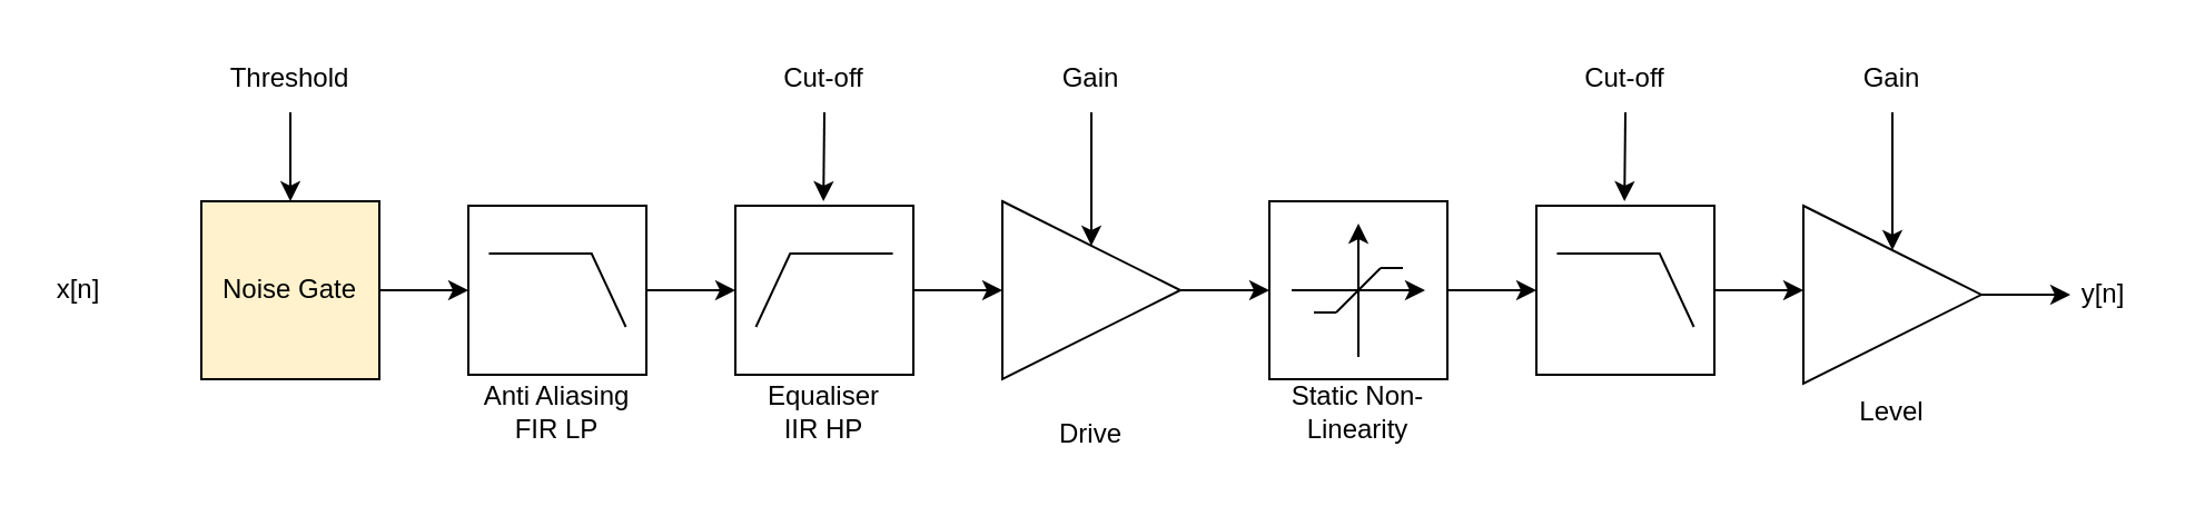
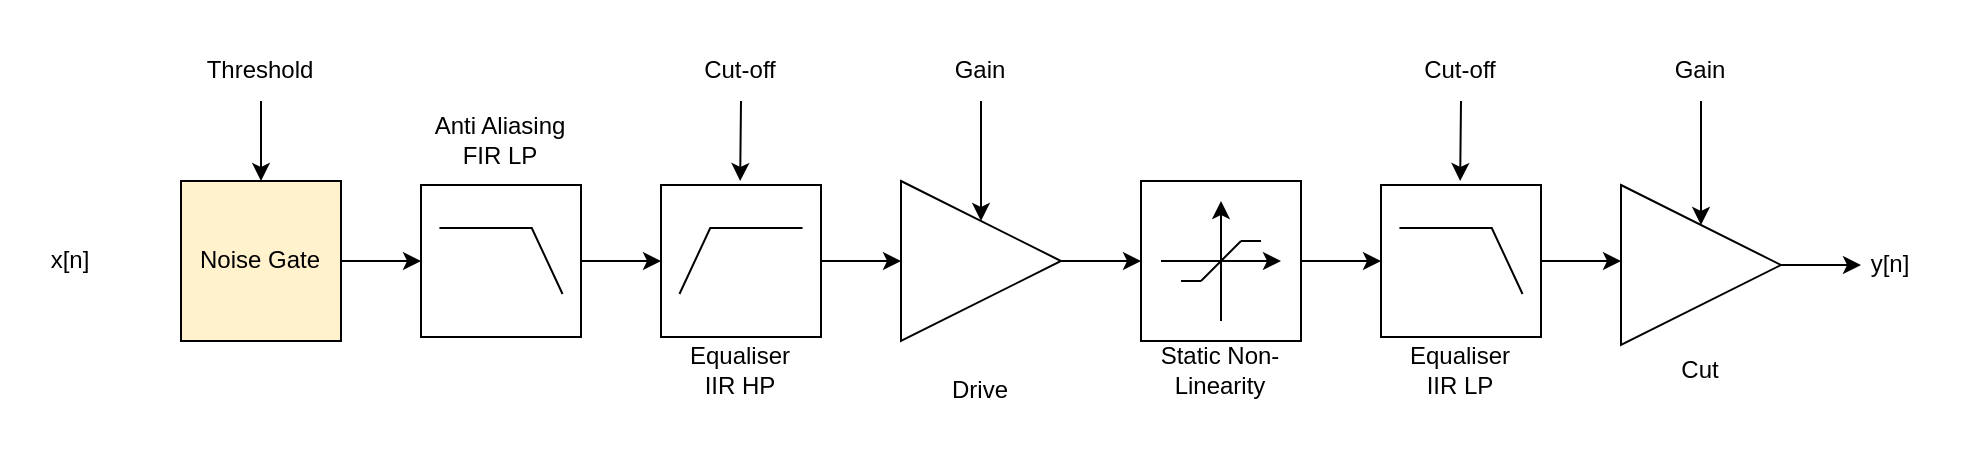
  <mxCell id="0" />
  <mxCell id="1" parent="0" />
  <mxCell id="2" value="" style="verticalLabelPosition=bottom;shadow=0;dashed=0;align=center;html=1;verticalAlign=top;shape=mxgraph.electrical.logic_gates.lowpass_filter;" vertex="1" parent="1"><mxGeometry x="210" y="92" width="80" height="76" as="geometry" /></mxCell>
  <mxCell id="3" style="edgeStyle=orthogonalEdgeStyle;rounded=0;orthogonalLoop=1;jettySize=auto;html=1;entryX=0;entryY=0.5;entryDx=0;entryDy=0;" edge="1" parent="1" source="4" target="9"><mxGeometry relative="1" as="geometry" /></mxCell>
  <mxCell id="4" value="" style="verticalLabelPosition=bottom;shadow=0;dashed=0;align=center;html=1;verticalAlign=top;shape=mxgraph.electrical.logic_gates.highpass_filter;" vertex="1" parent="1"><mxGeometry x="330" y="92" width="80" height="76" as="geometry" /></mxCell>
  <mxCell id="5" style="edgeStyle=orthogonalEdgeStyle;rounded=0;orthogonalLoop=1;jettySize=auto;html=1;" edge="1" parent="1" source="6"><mxGeometry relative="1" as="geometry"><mxPoint x="810" y="130" as="targetPoint" /></mxGeometry></mxCell>
  <mxCell id="6" value="" style="verticalLabelPosition=bottom;shadow=0;dashed=0;align=center;html=1;verticalAlign=top;shape=mxgraph.electrical.logic_gates.lowpass_filter;" vertex="1" parent="1"><mxGeometry x="690" y="92" width="80" height="76" as="geometry" /></mxCell>
  <mxCell id="7" value="" style="rounded=0;whiteSpace=wrap;html=1;" vertex="1" parent="1"><mxGeometry x="570" y="90" width="80" height="80" as="geometry" /></mxCell>
  <mxCell id="8" style="edgeStyle=orthogonalEdgeStyle;rounded=0;orthogonalLoop=1;jettySize=auto;html=1;entryX=0;entryY=0.5;entryDx=0;entryDy=0;" edge="1" parent="1" source="9" target="7"><mxGeometry relative="1" as="geometry" /></mxCell>
  <mxCell id="9" value="" style="triangle;whiteSpace=wrap;html=1;" vertex="1" parent="1"><mxGeometry x="450" y="90" width="80" height="80" as="geometry" /></mxCell>
  <mxCell id="10" value="" style="endArrow=classic;html=1;rounded=0;" edge="1" parent="1"><mxGeometry width="50" height="50" relative="1" as="geometry"><mxPoint x="610" y="160" as="sourcePoint" /><mxPoint x="610" y="100" as="targetPoint" /></mxGeometry></mxCell>
  <mxCell id="11" value="" style="endArrow=classic;html=1;rounded=0;" edge="1" parent="1"><mxGeometry width="50" height="50" relative="1" as="geometry"><mxPoint x="580" y="130" as="sourcePoint" /><mxPoint x="640" y="130" as="targetPoint" /></mxGeometry></mxCell>
  <mxCell id="12" value="" style="endArrow=none;html=1;rounded=0;" edge="1" parent="1"><mxGeometry width="50" height="50" relative="1" as="geometry"><mxPoint x="600" y="140" as="sourcePoint" /><mxPoint x="620" y="120" as="targetPoint" /></mxGeometry></mxCell>
  <mxCell id="13" value="" style="endArrow=none;html=1;rounded=0;" edge="1" parent="1"><mxGeometry width="50" height="50" relative="1" as="geometry"><mxPoint x="620" y="120" as="sourcePoint" /><mxPoint x="630" y="120" as="targetPoint" /></mxGeometry></mxCell>
  <mxCell id="14" value="" style="endArrow=none;html=1;rounded=0;" edge="1" parent="1"><mxGeometry width="50" height="50" relative="1" as="geometry"><mxPoint x="590" y="140" as="sourcePoint" /><mxPoint x="600" y="140" as="targetPoint" /></mxGeometry></mxCell>
  <mxCell id="15" value="" style="endArrow=classic;html=1;rounded=0;entryX=0;entryY=0.5;entryDx=0;entryDy=0;entryPerimeter=0;" edge="1" parent="1" target="2"><mxGeometry width="50" height="50" relative="1" as="geometry"><mxPoint x="170" y="130" as="sourcePoint" /><mxPoint x="190" y="130" as="targetPoint" /></mxGeometry></mxCell>
  <mxCell id="16" style="edgeStyle=orthogonalEdgeStyle;rounded=0;orthogonalLoop=1;jettySize=auto;html=1;entryX=0;entryY=0.5;entryDx=0;entryDy=0;entryPerimeter=0;" edge="1" parent="1" source="2" target="4"><mxGeometry relative="1" as="geometry" /></mxCell>
  <mxCell id="17" style="edgeStyle=orthogonalEdgeStyle;rounded=0;orthogonalLoop=1;jettySize=auto;html=1;entryX=0;entryY=0.5;entryDx=0;entryDy=0;entryPerimeter=0;" edge="1" parent="1" source="7" target="6"><mxGeometry relative="1" as="geometry" /></mxCell>
- <mxCell id="18" value="&lt;div&gt;Anti Aliasing&lt;/div&gt;&lt;div&gt;FIR LP&lt;/div&gt;" style="text;html=1;align=center;verticalAlign=middle;whiteSpace=wrap;rounded=0;" vertex="1" parent="1"><mxGeometry x="210" y="170" width="80" height="30" as="geometry" /></mxCell>
+ <mxCell id="18" value="&lt;div&gt;Anti Aliasing&lt;/div&gt;&lt;div&gt;FIR LP&lt;/div&gt;" style="text;html=1;align=center;verticalAlign=middle;whiteSpace=wrap;rounded=0;" vertex="1" parent="1"><mxGeometry x="210" y="55" width="80" height="30" as="geometry" /></mxCell>
  <mxCell id="19" value="&lt;div&gt;Equaliser&lt;/div&gt;&lt;div&gt;IIR HP&lt;/div&gt;" style="text;html=1;align=center;verticalAlign=middle;whiteSpace=wrap;rounded=0;" vertex="1" parent="1"><mxGeometry x="340" y="170" width="60" height="30" as="geometry" /></mxCell>
  <mxCell id="20" value="Drive" style="text;html=1;align=center;verticalAlign=middle;whiteSpace=wrap;rounded=0;" vertex="1" parent="1"><mxGeometry x="460" y="180" width="60" height="30" as="geometry" /></mxCell>
  <mxCell id="21" value="Static Non-Linearity" style="text;html=1;align=center;verticalAlign=middle;whiteSpace=wrap;rounded=0;" vertex="1" parent="1"><mxGeometry x="570" y="170" width="80" height="30" as="geometry" /></mxCell>
+ <mxCell id="22" value="&lt;div&gt;Equaliser&lt;/div&gt;&lt;div&gt;IIR LP&lt;/div&gt;" style="text;html=1;align=center;verticalAlign=middle;whiteSpace=wrap;rounded=0;" vertex="1" parent="1"><mxGeometry x="700" y="170" width="60" height="30" as="geometry" /></mxCell>
  <mxCell id="23" value="" style="endArrow=classic;html=1;rounded=0;entryX=0.5;entryY=0;entryDx=0;entryDy=0;" edge="1" parent="1" target="9"><mxGeometry width="50" height="50" relative="1" as="geometry"><mxPoint x="490" y="50" as="sourcePoint" /><mxPoint x="510" y="0" as="targetPoint" /></mxGeometry></mxCell>
  <mxCell id="24" value="" style="endArrow=classic;html=1;rounded=0;entryX=0.5;entryY=0;entryDx=0;entryDy=0;" edge="1" parent="1"><mxGeometry width="50" height="50" relative="1" as="geometry"><mxPoint x="730" y="50" as="sourcePoint" /><mxPoint x="729.58" y="90" as="targetPoint" /></mxGeometry></mxCell>
  <mxCell id="25" value="" style="endArrow=classic;html=1;rounded=0;entryX=0.5;entryY=0;entryDx=0;entryDy=0;" edge="1" parent="1"><mxGeometry width="50" height="50" relative="1" as="geometry"><mxPoint x="370" y="50" as="sourcePoint" /><mxPoint x="369.58" y="90" as="targetPoint" /></mxGeometry></mxCell>
  <mxCell id="26" value="Cut-off" style="text;html=1;align=center;verticalAlign=middle;whiteSpace=wrap;rounded=0;" vertex="1" parent="1"><mxGeometry x="340" y="20" width="60" height="30" as="geometry" /></mxCell>
  <mxCell id="27" value="Gain" style="text;html=1;align=center;verticalAlign=middle;whiteSpace=wrap;rounded=0;" vertex="1" parent="1"><mxGeometry x="460" y="20" width="60" height="30" as="geometry" /></mxCell>
  <mxCell id="28" value="Cut-off" style="text;html=1;align=center;verticalAlign=middle;whiteSpace=wrap;rounded=0;" vertex="1" parent="1"><mxGeometry x="700" y="20" width="60" height="30" as="geometry" /></mxCell>
  <mxCell id="29" value="Gain" style="text;html=1;align=center;verticalAlign=middle;whiteSpace=wrap;rounded=0;" vertex="1" parent="1"><mxGeometry x="820" y="20" width="60" height="30" as="geometry" /></mxCell>
  <mxCell id="30" style="edgeStyle=orthogonalEdgeStyle;rounded=0;orthogonalLoop=1;jettySize=auto;html=1;" edge="1" parent="1" source="31"><mxGeometry relative="1" as="geometry"><mxPoint x="930" y="132" as="targetPoint" /></mxGeometry></mxCell>
  <mxCell id="31" value="" style="triangle;whiteSpace=wrap;html=1;" vertex="1" parent="1"><mxGeometry x="810" y="92" width="80" height="80" as="geometry" /></mxCell>
  <mxCell id="32" value="" style="endArrow=classic;html=1;rounded=0;entryX=0.5;entryY=0;entryDx=0;entryDy=0;exitX=0.5;exitY=1;exitDx=0;exitDy=0;" edge="1" parent="1" source="29" target="31"><mxGeometry width="50" height="50" relative="1" as="geometry"><mxPoint x="740" y="60" as="sourcePoint" /><mxPoint x="739.58" y="100" as="targetPoint" /></mxGeometry></mxCell>
- <mxCell id="33" value="Level" style="text;html=1;align=center;verticalAlign=middle;whiteSpace=wrap;rounded=0;" vertex="1" parent="1"><mxGeometry x="820" y="170" width="60" height="30" as="geometry" /></mxCell>
+ <mxCell id="33" value="Cut" style="text;html=1;align=center;verticalAlign=middle;whiteSpace=wrap;rounded=0;" vertex="1" parent="1"><mxGeometry x="820" y="170" width="60" height="30" as="geometry" /></mxCell>
  <mxCell id="34" value="y[n]" style="text;html=1;align=center;verticalAlign=middle;whiteSpace=wrap;rounded=0;" vertex="1" parent="1"><mxGeometry x="930" y="117" width="30" height="30" as="geometry" /></mxCell>
  <mxCell id="35" value="x[n]" style="text;html=1;align=center;verticalAlign=middle;whiteSpace=wrap;rounded=0;" vertex="1" parent="1"><mxGeometry x="20" y="115" width="30" height="30" as="geometry" /></mxCell>
  <mxCell id="36" value="Noise Gate" style="rounded=0;whiteSpace=wrap;html=1;fillColor=#fff2cc;" vertex="1" parent="1"><mxGeometry x="90" y="90" width="80" height="80" as="geometry" /></mxCell>
  <mxCell id="37" value="" style="endArrow=classic;html=1;rounded=0;entryX=0.5;entryY=0;entryDx=0;entryDy=0;" edge="1" parent="1"><mxGeometry width="50" height="50" relative="1" as="geometry"><mxPoint y="50" as="sourcePoint" x="130" /><mxPoint y="90" as="targetPoint" x="130" /></mxGeometry></mxCell>
  <mxCell id="38" value="Threshold" style="text;html=1;align=center;verticalAlign=middle;whiteSpace=wrap;rounded=0;" vertex="1" parent="1"><mxGeometry x="100" y="20" width="60" height="30" as="geometry" /></mxCell>
